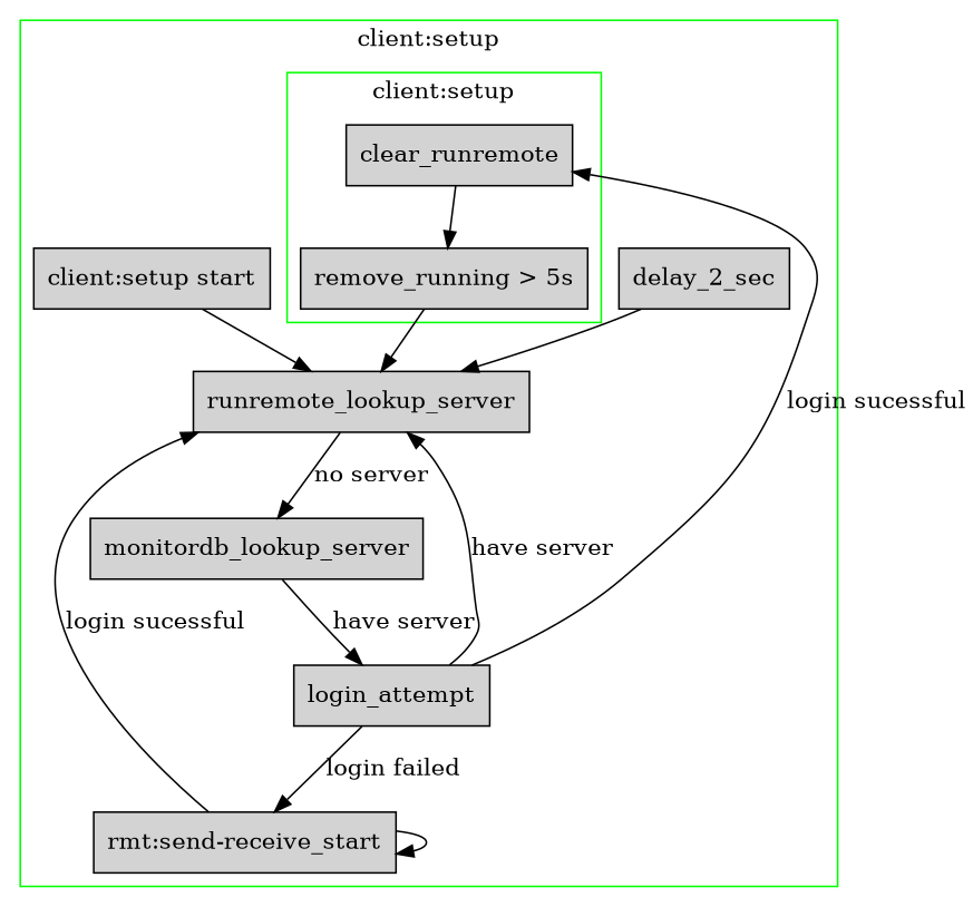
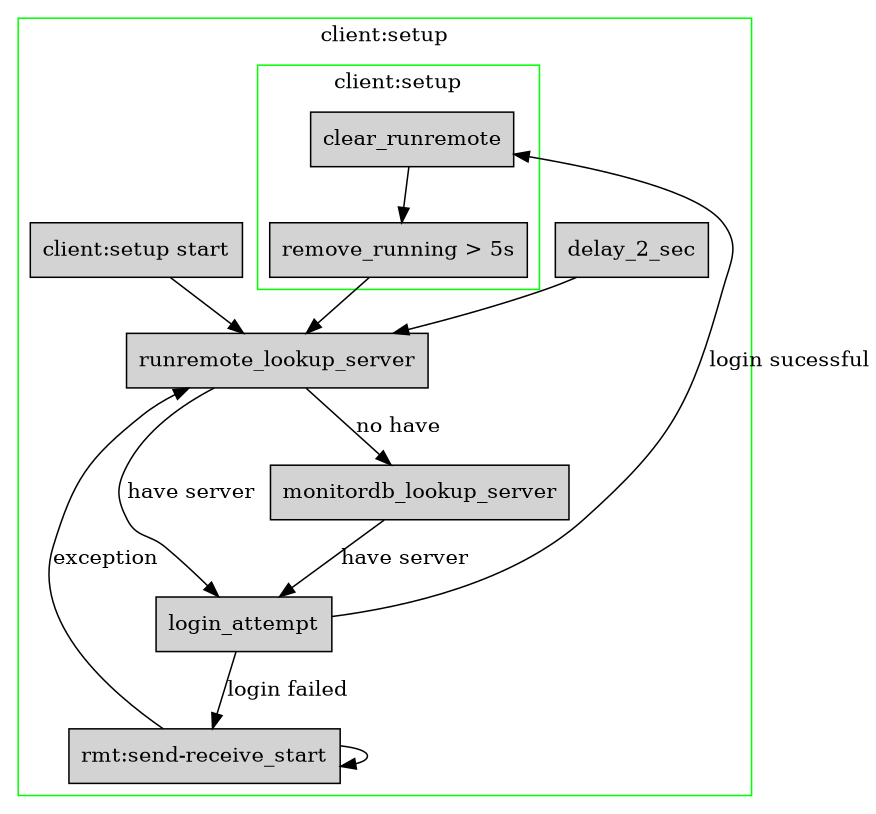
  digraph {
    node [shape=box style=filled]
    clear_runremote
    "remove_running > 5s"
    "client:setup start"
    runremote_lookup_server
    login_attempt
    monitordb_lookup_server
    "rmt:send-receive_start"
    delay_2_sec
    subgraph cluster_1 {
      color=green
      label="client:setup"
      "client:setup start"
      runremote_lookup_server
      login_attempt
      monitordb_lookup_server
      "rmt:send-receive_start"
      delay_2_sec
      subgraph cluster_2 {
        color=green
        label="client:setup"
        clear_runremote
        "remove_running > 5s"
      }
    }
    clear_runremote -> "remove_running > 5s"
    "remove_running > 5s" -> runremote_lookup_server
    "client:setup start" -> runremote_lookup_server
-   login_attempt -> runremote_lookup_server [label="have server"]
-   runremote_lookup_server -> monitordb_lookup_server [label="no server"]
+   runremote_lookup_server -> login_attempt [label="have server"]
+   runremote_lookup_server -> monitordb_lookup_server [label="no have"]
    login_attempt -> clear_runremote [label="login sucessful"]
    login_attempt -> "rmt:send-receive_start" [label="login failed"]
    monitordb_lookup_server -> login_attempt [label="have server"]
-   "rmt:send-receive_start" -> runremote_lookup_server [label="login sucessful"]
+   "rmt:send-receive_start" -> runremote_lookup_server [label=exception]
    "rmt:send-receive_start" -> "rmt:send-receive_start"
    delay_2_sec -> runremote_lookup_server
  }
